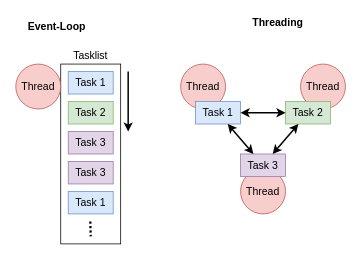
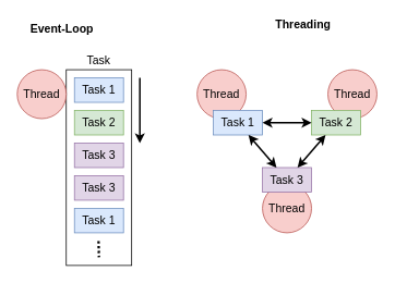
  <mxCell id="0" />
  <mxCell id="1" parent="0" />
- <mxCell id="2" value="Tasklist" style="rounded=0;whiteSpace=wrap;html=1;fontSize=14;labelPosition=center;verticalLabelPosition=top;align=center;verticalAlign=bottom;" parent="1" vertex="1"><mxGeometry x="80" y="85" width="80" height="240" as="geometry" /></mxCell>
+ <mxCell id="2" value="Task" style="rounded=0;whiteSpace=wrap;html=1;fontSize=14;labelPosition=center;verticalLabelPosition=top;align=center;verticalAlign=bottom;" parent="1" vertex="1"><mxGeometry x="80" y="85" width="80" height="240" as="geometry" /></mxCell>
  <mxCell id="3" value="Thread" style="ellipse;whiteSpace=wrap;html=1;aspect=fixed;fontSize=14;fillColor=#f8cecc;strokeColor=#b85450;" parent="1" vertex="1"><mxGeometry x="20" y="85" width="60" height="60" as="geometry" /></mxCell>
  <mxCell id="4" value="Task 1" style="rounded=0;whiteSpace=wrap;html=1;fontSize=14;fillColor=#dae8fc;strokeColor=#6c8ebf;" parent="1" vertex="1"><mxGeometry x="90" y="95" width="60" height="30" as="geometry" /></mxCell>
  <mxCell id="5" value="Task 2" style="rounded=0;whiteSpace=wrap;html=1;fontSize=14;fillColor=#d5e8d4;strokeColor=#82b366;" parent="1" vertex="1"><mxGeometry x="90" y="135" width="60" height="30" as="geometry" /></mxCell>
  <mxCell id="6" value="Task 3" style="rounded=0;whiteSpace=wrap;html=1;fontSize=14;fillColor=#e1d5e7;strokeColor=#9673a6;" parent="1" vertex="1"><mxGeometry x="90" y="175" width="60" height="30" as="geometry" /></mxCell>
  <mxCell id="7" value="Task 3" style="rounded=0;whiteSpace=wrap;html=1;fontSize=14;fillColor=#e1d5e7;strokeColor=#9673a6;" parent="1" vertex="1"><mxGeometry x="90" y="215" width="60" height="30" as="geometry" /></mxCell>
  <mxCell id="8" value="Task 1" style="rounded=0;whiteSpace=wrap;html=1;fontSize=14;fillColor=#dae8fc;strokeColor=#6c8ebf;" parent="1" vertex="1"><mxGeometry x="90" y="255" width="60" height="30" as="geometry" /></mxCell>
  <mxCell id="9" value="Thread" style="ellipse;whiteSpace=wrap;html=1;aspect=fixed;fontSize=14;fillColor=#f8cecc;strokeColor=#b85450;" parent="1" vertex="1"><mxGeometry x="240" y="85" width="60" height="60" as="geometry" /></mxCell>
  <mxCell id="10" value="Thread" style="ellipse;whiteSpace=wrap;html=1;aspect=fixed;fontSize=14;fillColor=#f8cecc;strokeColor=#b85450;" parent="1" vertex="1"><mxGeometry x="400" y="85" width="60" height="60" as="geometry" /></mxCell>
  <mxCell id="11" value="Thread" style="ellipse;whiteSpace=wrap;html=1;aspect=fixed;fontSize=14;fillColor=#f8cecc;strokeColor=#b85450;" parent="1" vertex="1"><mxGeometry x="320" y="225" width="60" height="60" as="geometry" /></mxCell>
  <mxCell id="12" value="Task 1" style="rounded=0;whiteSpace=wrap;html=1;fontSize=14;fillColor=#dae8fc;strokeColor=#6c8ebf;" parent="1" vertex="1"><mxGeometry x="260" y="135" width="60" height="30" as="geometry" /></mxCell>
  <mxCell id="13" value="Task 2" style="rounded=0;whiteSpace=wrap;html=1;fontSize=14;fillColor=#d5e8d4;strokeColor=#82b366;" parent="1" vertex="1"><mxGeometry x="380" y="135" width="60" height="30" as="geometry" /></mxCell>
  <mxCell id="14" value="Task 3" style="rounded=0;whiteSpace=wrap;html=1;fontSize=14;fillColor=#e1d5e7;strokeColor=#9673a6;" parent="1" vertex="1"><mxGeometry x="320" y="205" width="60" height="30" as="geometry" /></mxCell>
  <mxCell id="15" value="" style="endArrow=classic;startArrow=classic;html=1;strokeWidth=2;fontSize=14;" parent="1" source="14" target="12" edge="1"><mxGeometry width="50" height="50" relative="1" as="geometry"><mxPoint x="300" y="315" as="sourcePoint" /><mxPoint x="350" y="265" as="targetPoint" /></mxGeometry></mxCell>
  <mxCell id="16" value="" style="endArrow=classic;startArrow=classic;html=1;strokeWidth=2;fontSize=14;" parent="1" source="13" target="12" edge="1"><mxGeometry width="50" height="50" relative="1" as="geometry"><mxPoint x="390" y="205" as="sourcePoint" /><mxPoint x="330" y="115" as="targetPoint" /></mxGeometry></mxCell>
  <mxCell id="17" value="" style="endArrow=classic;startArrow=classic;html=1;strokeWidth=2;fontSize=14;" parent="1" source="14" target="13" edge="1"><mxGeometry width="50" height="50" relative="1" as="geometry"><mxPoint x="400" y="235" as="sourcePoint" /><mxPoint x="340" y="145" as="targetPoint" /></mxGeometry></mxCell>
  <mxCell id="18" value="Event-Loop" style="text;html=1;strokeColor=none;fillColor=none;align=center;verticalAlign=middle;whiteSpace=wrap;rounded=0;fontSize=14;fontStyle=1" parent="1" vertex="1"><mxGeometry x="35" y="25" width="80" height="20" as="geometry" /></mxCell>
  <mxCell id="19" value="Threading" style="text;html=1;strokeColor=none;fillColor=none;align=center;verticalAlign=middle;whiteSpace=wrap;rounded=0;fontSize=14;fontStyle=1" parent="1" vertex="1"><mxGeometry x="330" y="20" width="80" height="20" as="geometry" /></mxCell>
  <mxCell id="20" value="" style="endArrow=classic;html=1;strokeWidth=2;fontSize=14;" edge="1" parent="1"><mxGeometry width="50" height="50" relative="1" as="geometry"><mxPoint x="170" y="95" as="sourcePoint" /><mxPoint x="170" y="175" as="targetPoint" /></mxGeometry></mxCell>
  <mxCell id="21" value="" style="endArrow=none;dashed=1;html=1;dashPattern=1 1;strokeWidth=3;fontSize=14;endSize=4;startSize=4;jumpSize=4;" edge="1" parent="1"><mxGeometry width="50" height="50" relative="1" as="geometry"><mxPoint x="119.5" y="295" as="sourcePoint" /><mxPoint x="120" y="315" as="targetPoint" /></mxGeometry></mxCell>
